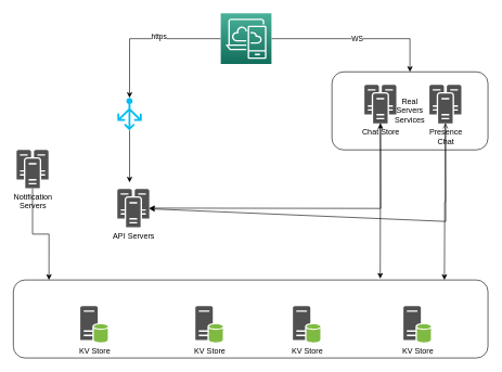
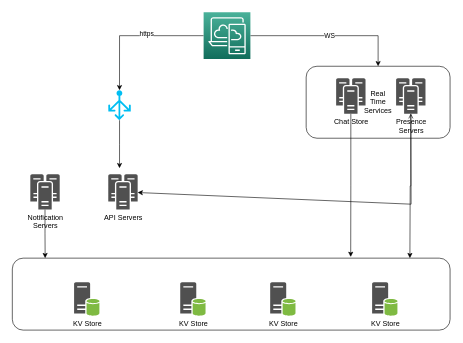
  <mxCell id="0" />
  <mxCell id="1" parent="0" />
- <mxCell id="2" value="Real&lt;br&gt;Servers&lt;br&gt;Services" style="rounded=1;whiteSpace=wrap;html=1;" vertex="1" parent="1"><mxGeometry x="510" y="110" width="240" height="120" as="geometry" /></mxCell>
+ <mxCell id="2" value="Real&lt;br&gt;Time&lt;br&gt;Services" style="rounded=1;whiteSpace=wrap;html=1;" vertex="1" parent="1"><mxGeometry x="510" y="110" width="240" height="120" as="geometry" /></mxCell>
  <mxCell id="3" value="" style="rounded=1;whiteSpace=wrap;html=1;" vertex="1" parent="1"><mxGeometry x="20" y="430" width="730" height="120" as="geometry" /></mxCell>
  <mxCell id="4" style="edgeStyle=orthogonalEdgeStyle;rounded=0;orthogonalLoop=1;jettySize=auto;html=1;entryX=0.5;entryY=0;entryDx=0;entryDy=0;entryPerimeter=0;" edge="1" parent="1" source="7" target="9"><mxGeometry relative="1" as="geometry" /></mxCell>
  <mxCell id="5" value="https" style="edgeLabel;html=1;align=center;verticalAlign=middle;resizable=0;points=[];" vertex="1" connectable="0" parent="4"><mxGeometry x="-0.17" y="-4" relative="1" as="geometry"><mxPoint as="offset" /></mxGeometry></mxCell>
  <mxCell id="6" value="WS" style="edgeStyle=orthogonalEdgeStyle;rounded=0;orthogonalLoop=1;jettySize=auto;html=1;entryX=0.5;entryY=0;entryDx=0;entryDy=0;" edge="1" parent="1" source="7" target="2"><mxGeometry relative="1" as="geometry" /></mxCell>
  <mxCell id="7" value="" style="sketch=0;points=[[0,0,0],[0.25,0,0],[0.5,0,0],[0.75,0,0],[1,0,0],[0,1,0],[0.25,1,0],[0.5,1,0],[0.75,1,0],[1,1,0],[0,0.25,0],[0,0.5,0],[0,0.75,0],[1,0.25,0],[1,0.5,0],[1,0.75,0]];outlineConnect=0;fontColor=#232F3E;gradientColor=#4AB29A;gradientDirection=north;fillColor=#116D5B;strokeColor=#ffffff;dashed=0;verticalLabelPosition=bottom;verticalAlign=top;align=center;html=1;fontSize=12;fontStyle=0;aspect=fixed;shape=mxgraph.aws4.resourceIcon;resIcon=mxgraph.aws4.desktop_and_app_streaming;" vertex="1" parent="1"><mxGeometry x="339" y="20" width="78" height="78" as="geometry" /></mxCell>
  <mxCell id="8" style="edgeStyle=orthogonalEdgeStyle;rounded=0;orthogonalLoop=1;jettySize=auto;html=1;" edge="1" parent="1" source="9"><mxGeometry relative="1" as="geometry"><mxPoint x="198.75" y="280" as="targetPoint" /></mxGeometry></mxCell>
  <mxCell id="9" value="" style="verticalLabelPosition=bottom;html=1;verticalAlign=top;align=center;strokeColor=none;fillColor=#00BEF2;shape=mxgraph.azure.load_balancer_generic;pointerEvents=1;" vertex="1" parent="1"><mxGeometry x="180" y="150" width="37.5" height="50" as="geometry" /></mxCell>
  <mxCell id="10" value="API Servers" style="sketch=0;pointerEvents=1;shadow=0;dashed=0;html=1;strokeColor=none;fillColor=#505050;labelPosition=center;verticalLabelPosition=bottom;verticalAlign=top;outlineConnect=0;align=center;shape=mxgraph.office.servers.cluster_server;" vertex="1" parent="1"><mxGeometry x="180" y="290" width="49" height="59" as="geometry" /></mxCell>
  <mxCell id="11" style="edgeStyle=orthogonalEdgeStyle;rounded=0;orthogonalLoop=1;jettySize=auto;html=1;entryX=0.075;entryY=0;entryDx=0;entryDy=0;entryPerimeter=0;" edge="1" parent="1" source="12" target="3"><mxGeometry relative="1" as="geometry" /></mxCell>
- <mxCell id="12" value="Notification&lt;br&gt;Servers" style="sketch=0;pointerEvents=1;shadow=0;dashed=0;html=1;strokeColor=none;fillColor=#505050;labelPosition=center;verticalLabelPosition=bottom;verticalAlign=top;outlineConnect=0;align=center;shape=mxgraph.office.servers.cluster_server;" vertex="1" parent="1"><mxGeometry x="25" y="230" width="49" height="59" as="geometry" /></mxCell>
+ <mxCell id="12" value="Notification&lt;br&gt;Servers" style="sketch=0;pointerEvents=1;shadow=0;dashed=0;html=1;strokeColor=none;fillColor=#505050;labelPosition=center;verticalLabelPosition=bottom;verticalAlign=top;outlineConnect=0;align=center;shape=mxgraph.office.servers.cluster_server;" vertex="1" parent="1"><mxGeometry x="50" y="290" width="49" height="59" as="geometry" /></mxCell>
  <mxCell id="13" style="edgeStyle=orthogonalEdgeStyle;rounded=0;orthogonalLoop=1;jettySize=auto;html=1;entryX=0.773;entryY=-0.017;entryDx=0;entryDy=0;entryPerimeter=0;" edge="1" parent="1" source="14" target="3"><mxGeometry relative="1" as="geometry"><mxPoint x="584.5" y="390" as="targetPoint" /></mxGeometry></mxCell>
  <mxCell id="14" value="Chat Store" style="sketch=0;pointerEvents=1;shadow=0;dashed=0;html=1;strokeColor=none;fillColor=#505050;labelPosition=center;verticalLabelPosition=bottom;verticalAlign=top;outlineConnect=0;align=center;shape=mxgraph.office.servers.cluster_server;" vertex="1" parent="1"><mxGeometry x="560" y="130" width="49" height="59" as="geometry" /></mxCell>
  <mxCell id="15" style="edgeStyle=orthogonalEdgeStyle;rounded=0;orthogonalLoop=1;jettySize=auto;html=1;" edge="1" parent="1" source="16"><mxGeometry relative="1" as="geometry"><mxPoint x="683" y="430" as="targetPoint" /></mxGeometry></mxCell>
- <mxCell id="16" value="Presence&lt;br&gt;Chat" style="sketch=0;pointerEvents=1;shadow=0;dashed=0;html=1;strokeColor=none;fillColor=#505050;labelPosition=center;verticalLabelPosition=bottom;verticalAlign=top;outlineConnect=0;align=center;shape=mxgraph.office.servers.cluster_server;" vertex="1" parent="1"><mxGeometry x="660" y="130" width="49" height="59" as="geometry" /></mxCell>
+ <mxCell id="16" value="Presence&lt;br&gt;Servers" style="sketch=0;pointerEvents=1;shadow=0;dashed=0;html=1;strokeColor=none;fillColor=#505050;labelPosition=center;verticalLabelPosition=bottom;verticalAlign=top;outlineConnect=0;align=center;shape=mxgraph.office.servers.cluster_server;" vertex="1" parent="1"><mxGeometry x="660" y="130" width="49" height="59" as="geometry" /></mxCell>
  <mxCell id="17" value="KV Store" style="sketch=0;pointerEvents=1;shadow=0;dashed=0;html=1;strokeColor=none;fillColor=#505050;labelPosition=center;verticalLabelPosition=bottom;verticalAlign=top;outlineConnect=0;align=center;shape=mxgraph.office.servers.database_server_green;" vertex="1" parent="1"><mxGeometry x="123" y="470" width="43" height="56" as="geometry" /></mxCell>
  <mxCell id="18" value="KV Store" style="sketch=0;pointerEvents=1;shadow=0;dashed=0;html=1;strokeColor=none;fillColor=#505050;labelPosition=center;verticalLabelPosition=bottom;verticalAlign=top;outlineConnect=0;align=center;shape=mxgraph.office.servers.database_server_green;" vertex="1" parent="1"><mxGeometry x="300" y="470" width="43" height="56" as="geometry" /></mxCell>
  <mxCell id="19" value="KV Store" style="sketch=0;pointerEvents=1;shadow=0;dashed=0;html=1;strokeColor=none;fillColor=#505050;labelPosition=center;verticalLabelPosition=bottom;verticalAlign=top;outlineConnect=0;align=center;shape=mxgraph.office.servers.database_server_green;" vertex="1" parent="1"><mxGeometry x="450" y="470" width="43" height="56" as="geometry" /></mxCell>
  <mxCell id="20" value="KV Store" style="sketch=0;pointerEvents=1;shadow=0;dashed=0;html=1;strokeColor=none;fillColor=#505050;labelPosition=center;verticalLabelPosition=bottom;verticalAlign=top;outlineConnect=0;align=center;shape=mxgraph.office.servers.database_server_green;" vertex="1" parent="1"><mxGeometry x="620" y="470" width="43" height="56" as="geometry" /></mxCell>
- <mxCell id="21" value="" style="endArrow=classic;startArrow=classic;html=1;rounded=0;" edge="1" parent="1" source="10" target="14"><mxGeometry width="50" height="50" relative="1" as="geometry"><mxPoint x="420" y="330" as="sourcePoint" /><mxPoint x="470" y="280" as="targetPoint" /><Array as="points"><mxPoint x="585" y="320" /></Array></mxGeometry></mxCell>
  <mxCell id="22" value="" style="endArrow=open;startArrow=classic;html=1;rounded=0;" edge="1" parent="1" source="10" target="16"><mxGeometry width="50" height="50" relative="1" as="geometry"><mxPoint x="230" y="320" as="sourcePoint" /><mxPoint x="720" y="200" as="targetPoint" /><Array as="points"><mxPoint x="685" y="340" /></Array></mxGeometry></mxCell>
